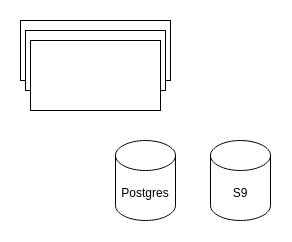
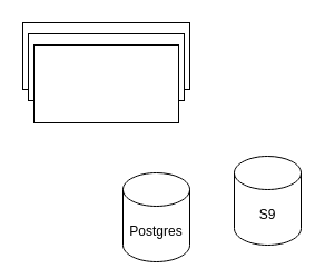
  <mxCell id="0" />
  <mxCell id="1" parent="0" />
- <mxCell id="2" value="&lt;div&gt;Postgres&lt;/div&gt;" style="shape=cylinder3;whiteSpace=wrap;html=1;boundedLbl=1;backgroundOutline=1;size=15;" vertex="1" parent="1"><mxGeometry x="115" y="140" width="60" height="80" as="geometry" /></mxCell>
+ <mxCell id="2" value="&lt;div&gt;Postgres&lt;/div&gt;" style="shape=cylinder3;whiteSpace=wrap;html=1;boundedLbl=1;backgroundOutline=1;size=15;" vertex="1" parent="1"><mxGeometry x="110" y="155" width="60" height="80" as="geometry" /></mxCell>
  <mxCell id="3" value="&lt;div&gt;S9&lt;/div&gt;" style="shape=cylinder3;whiteSpace=wrap;html=1;boundedLbl=1;backgroundOutline=1;size=15;" vertex="1" parent="1"><mxGeometry x="210" y="140" width="60" height="80" as="geometry" /></mxCell>
  <mxCell id="4" value="" style="rounded=0;whiteSpace=wrap;html=1;" vertex="1" parent="1"><mxGeometry x="20" y="20" width="150" height="60" as="geometry" /></mxCell>
  <mxCell id="5" value="" style="rounded=0;whiteSpace=wrap;html=1;" vertex="1" parent="1"><mxGeometry x="25" y="30" width="140" height="60" as="geometry" /></mxCell>
  <mxCell id="6" value="" style="rounded=0;whiteSpace=wrap;html=1;" vertex="1" parent="1"><mxGeometry x="30" y="40" width="130" height="70" as="geometry" /></mxCell>
